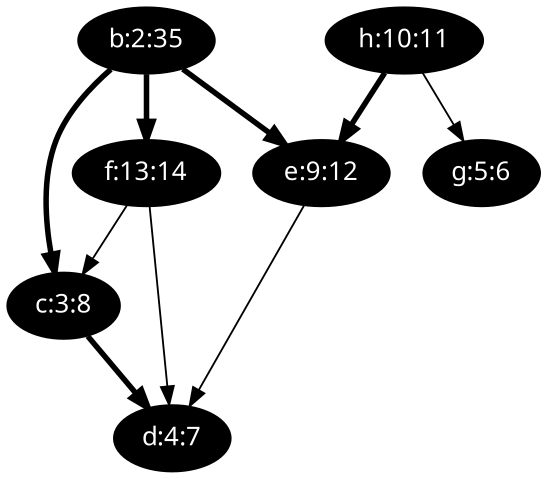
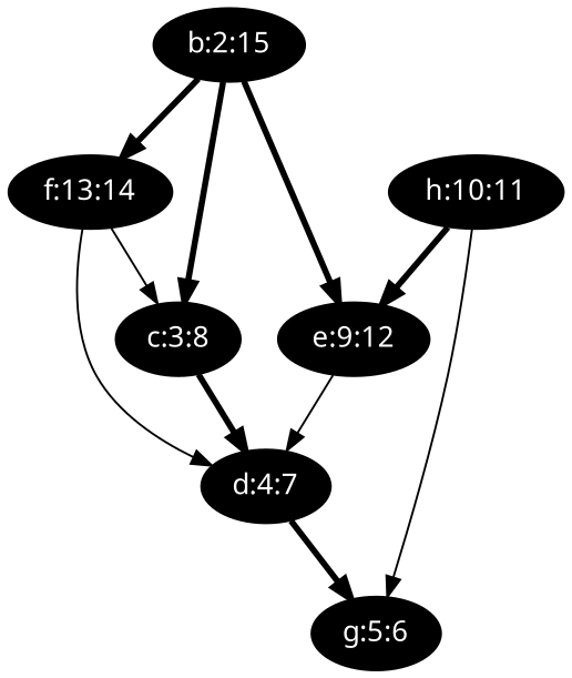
  digraph {
    node [fillcolor=black fontcolor=white fontname="time-bold" style=filled]
    edge [penwidth=3]
-   n1 [label="b:2:35"]
+   n1 [label="b:2:15"]
    n2 [label="c:3:8"]
    n3 [label="e:9:12"]
    n4 [label="f:13:14"]
    n5 [label="d:4:7"]
    n6 [label="g:5:6"]
    n7 [label="h:10:11"]
    n1 -> n2
    n1 -> n3
    n1 -> n4
    n2 -> n5
    n3 -> n5 [penwidth=1]
    n4 -> n2 [penwidth=1]
    n4 -> n5 [penwidth=1]
+   n5 -> n6
    n7 -> n3
    n7 -> n6 [penwidth=1]
  }
